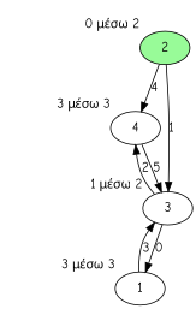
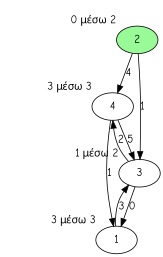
  digraph {
    fontname="Comic Neue"
    scale=2
    splines=spline
    node [fontname="Comic Neue" xlabel="3 μέσω 3"]
    edge [fontname="Comic Neue"]
    2 [fillcolor=palegreen style=filled xlabel="0 μέσω 2"]
    4
    3 [xlabel="1 μέσω 2"]
    1
    2 -> 4 [label=4]
    2 -> 3 [label=1]
    4 -> 3 [label=5]
+   4 -> 1 [label=1]
    3 -> 4 [label=2]
    3 -> 1 [label=0]
    1 -> 3 [label=3]
  }
